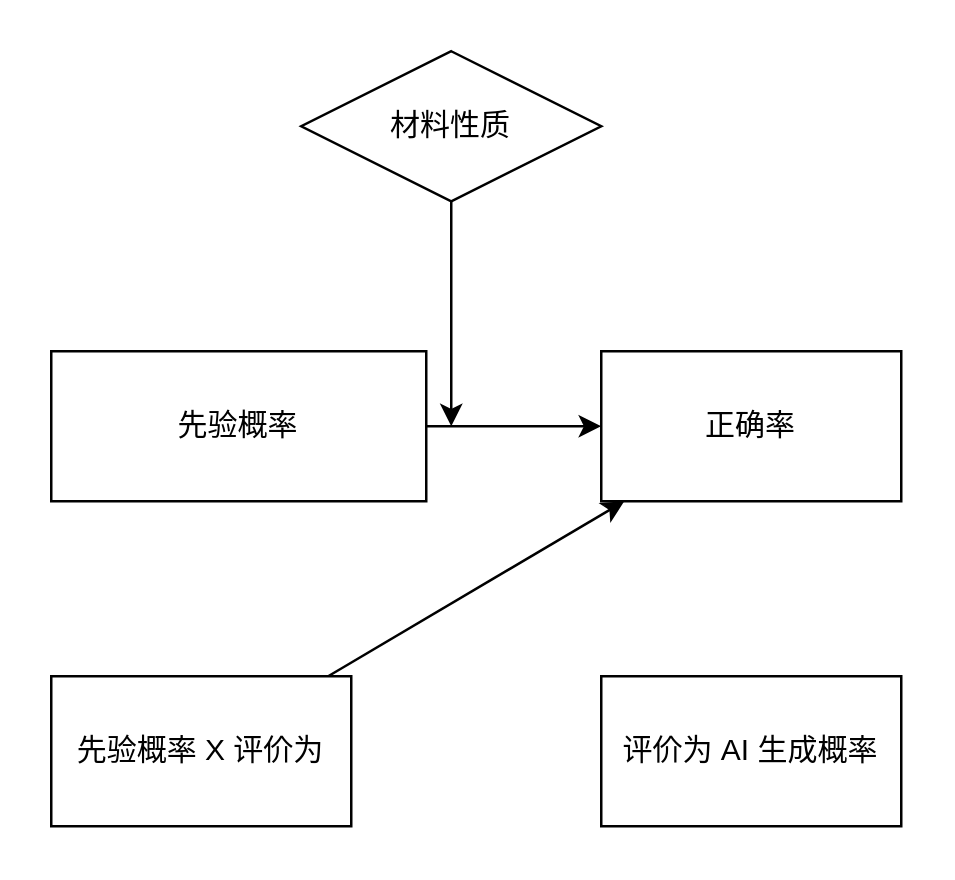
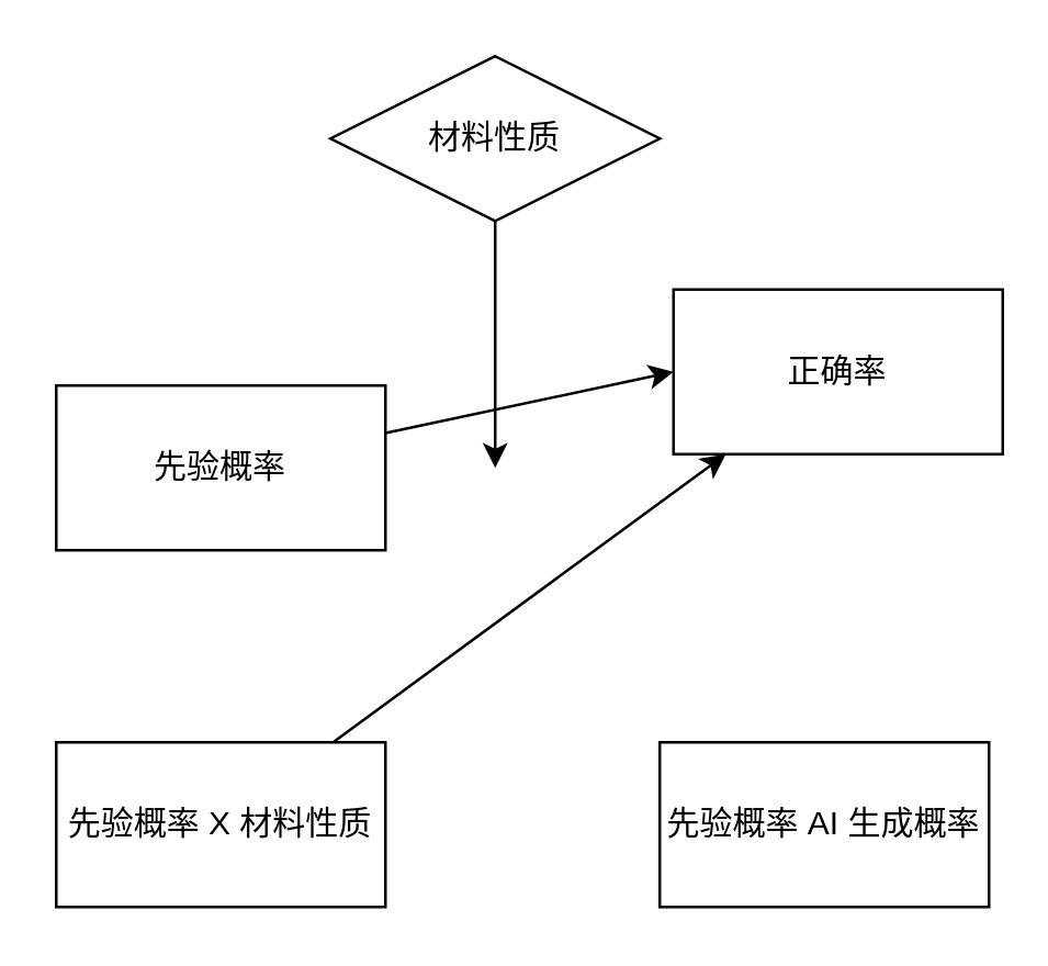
  <mxCell id="0" />
  <mxCell id="1" parent="0" />
  <mxCell id="2" style="edgeStyle=none;html=1;entryX=0;entryY=0.5;entryDx=0;entryDy=0;" edge="1" parent="1" source="3" target="4"><mxGeometry relative="1" as="geometry" /></mxCell>
- <mxCell id="3" value="先验概率" style="whiteSpace=wrap;html=1;" vertex="1" parent="1"><mxGeometry x="20" y="140" width="150" height="60" as="geometry" /></mxCell>
- <mxCell id="4" value="正确率" style="whiteSpace=wrap;html=1;" vertex="1" parent="1"><mxGeometry x="240" y="140" width="120" height="60" as="geometry" /></mxCell>
+ <mxCell id="3" value="先验概率" style="whiteSpace=wrap;html=1;" vertex="1" parent="1"><mxGeometry x="20" y="140" width="120" height="60" as="geometry" /></mxCell>
+ <mxCell id="4" value="正确率" style="whiteSpace=wrap;html=1;" vertex="1" parent="1"><mxGeometry x="245" y="105" width="120" height="60" as="geometry" /></mxCell>
  <mxCell id="5" style="edgeStyle=none;html=1;" edge="1" parent="1" source="6"><mxGeometry relative="1" as="geometry"><mxPoint x="180" y="170" as="targetPoint" /></mxGeometry></mxCell>
  <mxCell id="6" value="材料性质" style="rhombus;whiteSpace=wrap;html=1;" vertex="1" parent="1"><mxGeometry x="120" y="20" width="120" height="60" as="geometry" /></mxCell>
  <mxCell id="7" style="edgeStyle=none;html=1;" edge="1" parent="1" source="8" target="4"><mxGeometry relative="1" as="geometry" /></mxCell>
- <mxCell id="8" value="先验概率 X 评价为" style="whiteSpace=wrap;html=1;" vertex="1" parent="1"><mxGeometry x="20" y="270" width="120" height="60" as="geometry" /></mxCell>
- <mxCell id="9" value="评价为 AI 生成概率" style="whiteSpace=wrap;html=1;" vertex="1" parent="1"><mxGeometry x="240" y="270" width="120" height="60" as="geometry" /></mxCell>
+ <mxCell id="8" value="先验概率 X 材料性质" style="whiteSpace=wrap;html=1;" vertex="1" parent="1"><mxGeometry x="20" y="270" width="120" height="60" as="geometry" /></mxCell>
+ <mxCell id="9" value="先验概率 AI 生成概率" style="whiteSpace=wrap;html=1;" vertex="1" parent="1"><mxGeometry x="240" y="270" width="120" height="60" as="geometry" /></mxCell>
